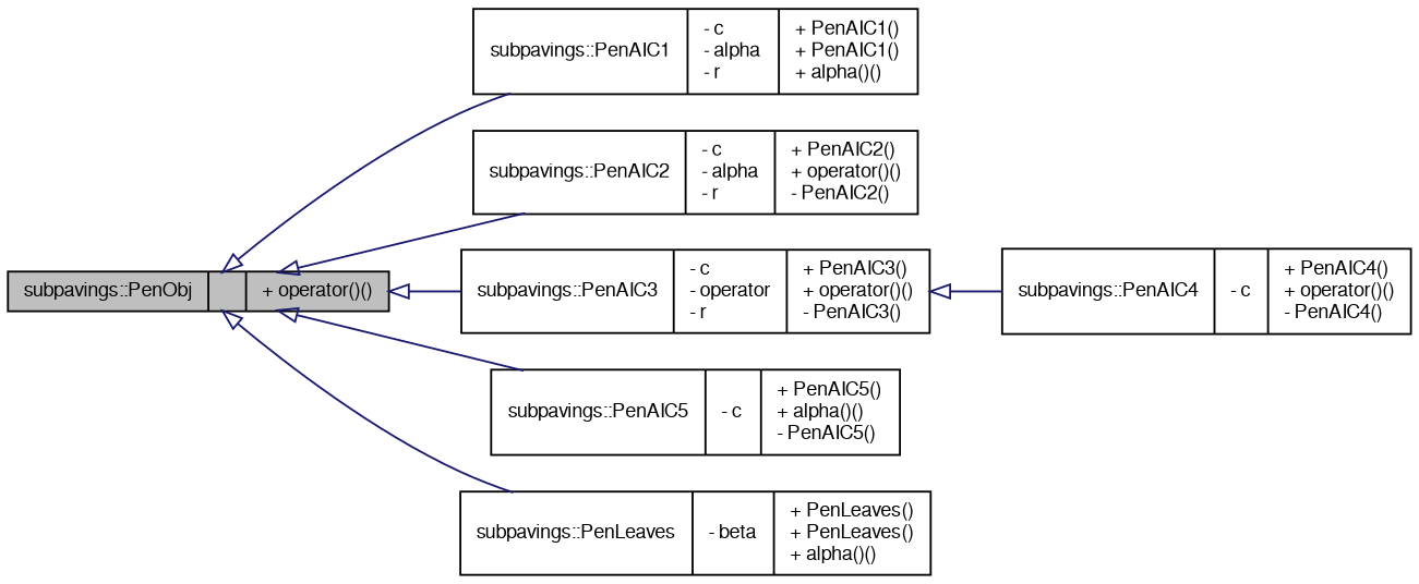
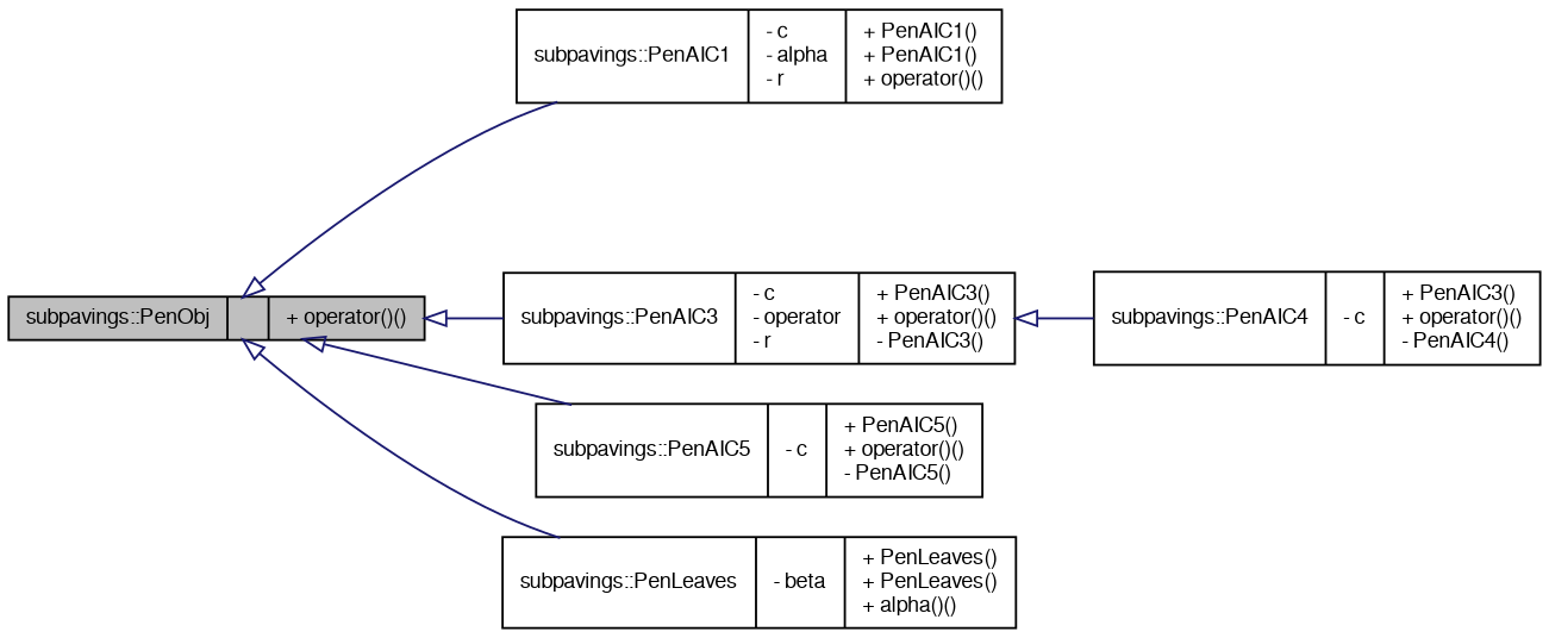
  digraph {
    rankdir=LR
    node [color=black fillcolor=white fontname=FreeSans fontsize=10 shape=record style=filled]
    edge [arrowtail=onormal color=midnightblue dir=back fontname=FreeSans fontsize=10 labelfontname=FreeSans labelfontsize=10 style=solid]
    n1 [fillcolor=grey75 fontcolor=black height=0.2 label="{subpavings::PenObj\n||+ operator()()\l}" width=0.4]
-   n2 [height=0.2 label="{subpavings::PenAIC1\n|- c\l- alpha\l- r\l|+ PenAIC1()\l+ PenAIC1()\l+ alpha()()\l}" width=0.4]
-   n3 [height=0.2 label="{subpavings::PenAIC2\n|- c\l- alpha\l- r\l|+ PenAIC2()\l+ operator()()\l- PenAIC2()\l}" width=0.4]
+   n2 [height=0.2 label="{subpavings::PenAIC1\n|- c\l- alpha\l- r\l|+ PenAIC1()\l+ PenAIC1()\l+ operator()()\l}" width=0.4]
    n4 [height=0.2 label="{subpavings::PenAIC3\n|- c\l- operator\l- r\l|+ PenAIC3()\l+ operator()()\l- PenAIC3()\l}" width=0.4]
-   n5 [height=0.2 label="{subpavings::PenAIC5\n|- c\l|+ PenAIC5()\l+ alpha()()\l- PenAIC5()\l}" width=0.4]
+   n5 [height=0.2 label="{subpavings::PenAIC5\n|- c\l|+ PenAIC5()\l+ operator()()\l- PenAIC5()\l}" width=0.4]
    n6 [height=0.2 label="{subpavings::PenLeaves\n|- beta\l|+ PenLeaves()\l+ PenLeaves()\l+ alpha()()\l}" width=0.4]
-   n7 [height=0.2 label="{subpavings::PenAIC4\n|- c\l|+ PenAIC4()\l+ operator()()\l- PenAIC4()\l}" width=0.4]
+   n7 [height=0.2 label="{subpavings::PenAIC4\n|- c\l|+ PenAIC3()\l+ operator()()\l- PenAIC4()\l}" width=0.4]
    n1 -> n2
-   n1 -> n3
    n1 -> n4
    n1 -> n5
    n1 -> n6
    n4 -> n7
  }
